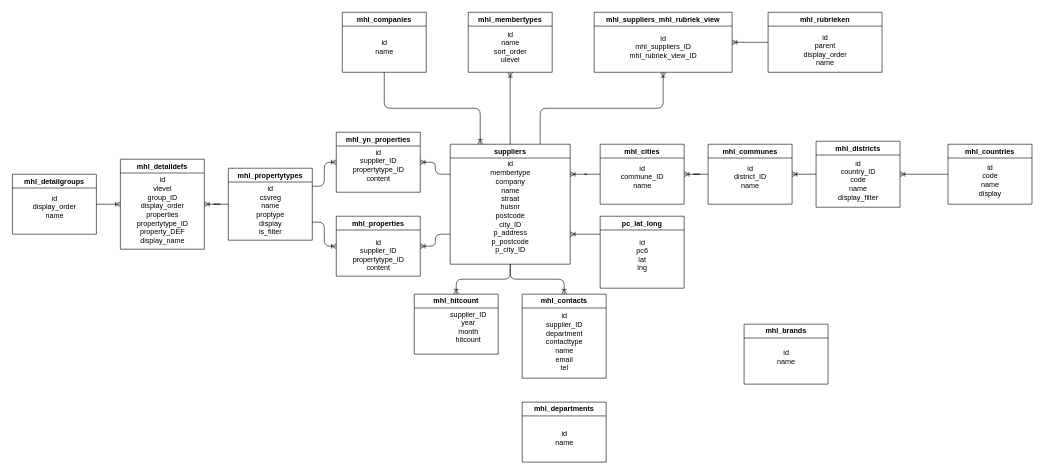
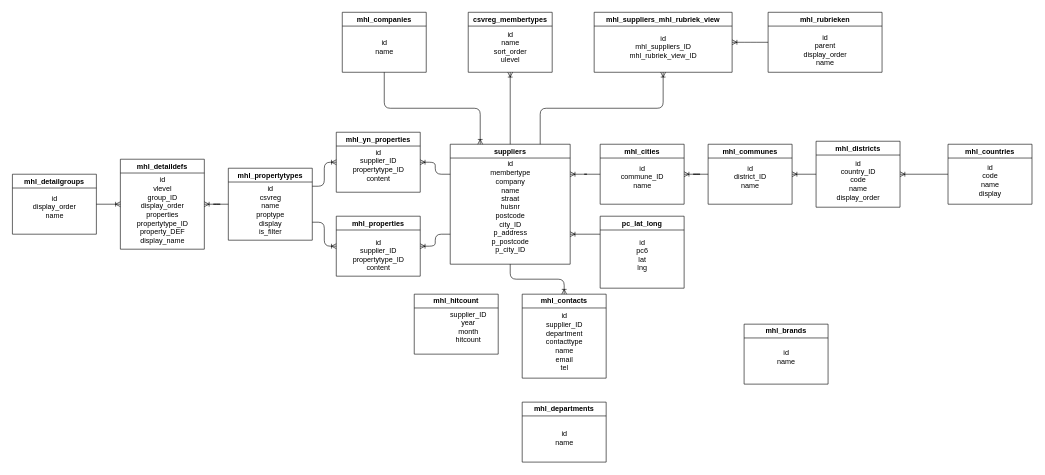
  <mxCell id="0" />
  <mxCell id="1" parent="0" />
  <mxCell id="2" value="mhl_cities" style="swimlane;whiteSpace=wrap;html=1;" vertex="1" parent="1"><mxGeometry x="1000" y="240" width="140" height="100" as="geometry" /></mxCell>
  <mxCell id="3" value="id&lt;div&gt;commune_ID&lt;/div&gt;&lt;div&gt;name&lt;/div&gt;" style="text;html=1;align=center;verticalAlign=middle;resizable=0;points=[];autosize=1;strokeColor=none;fillColor=none;" vertex="1" parent="2"><mxGeometry x="25" y="25" width="90" height="60" as="geometry" /></mxCell>
  <mxCell id="4" value="mhl_suppliers_mhl_rubriek_view" style="swimlane;whiteSpace=wrap;html=1;" vertex="1" parent="1"><mxGeometry x="990" y="20" width="230" height="100" as="geometry" /></mxCell>
  <mxCell id="5" value="id&lt;div&gt;mhl_suppliers_ID&lt;/div&gt;&lt;div&gt;mhl_rubriek_view_ID&lt;/div&gt;" style="text;html=1;align=center;verticalAlign=middle;resizable=0;points=[];autosize=1;strokeColor=none;fillColor=none;" vertex="1" parent="4"><mxGeometry x="45" y="28" width="140" height="60" as="geometry" /></mxCell>
  <mxCell id="6" value="mhl_rubrieken" style="swimlane;whiteSpace=wrap;html=1;" vertex="1" parent="1"><mxGeometry x="1280" y="20" width="190" height="100" as="geometry" /></mxCell>
  <mxCell id="7" value="id&lt;div&gt;parent&lt;/div&gt;&lt;div&gt;display_order&lt;/div&gt;&lt;div&gt;name&lt;/div&gt;" style="text;html=1;align=center;verticalAlign=middle;resizable=0;points=[];autosize=1;strokeColor=none;fillColor=none;" vertex="1" parent="6"><mxGeometry x="45" y="28" width="100" height="70" as="geometry" /></mxCell>
- <mxCell id="8" value="mhl_membertypes" style="swimlane;whiteSpace=wrap;html=1;" vertex="1" parent="1"><mxGeometry x="780" y="20" width="140" height="100" as="geometry" /></mxCell>
+ <mxCell id="8" value="csvreg_membertypes" style="swimlane;whiteSpace=wrap;html=1;" vertex="1" parent="1"><mxGeometry x="780" y="20" width="140" height="100" as="geometry" /></mxCell>
  <mxCell id="9" value="id&lt;div&gt;name&lt;/div&gt;&lt;div&gt;sort_order&lt;/div&gt;&lt;div&gt;ulevel&lt;/div&gt;" style="text;html=1;align=center;verticalAlign=middle;resizable=0;points=[];autosize=1;strokeColor=none;fillColor=none;" vertex="1" parent="8"><mxGeometry x="30" y="23" width="80" height="70" as="geometry" /></mxCell>
  <mxCell id="10" value="suppliers" style="swimlane;whiteSpace=wrap;html=1;" vertex="1" parent="1"><mxGeometry x="750" y="240" width="200" height="200" as="geometry" /></mxCell>
  <mxCell id="11" value="id&lt;div&gt;membertype&lt;/div&gt;&lt;div&gt;company&lt;/div&gt;&lt;div&gt;name&lt;/div&gt;&lt;div&gt;straat&lt;/div&gt;&lt;div&gt;huisnr&lt;/div&gt;&lt;div&gt;postcode&lt;/div&gt;&lt;div&gt;city_ID&lt;/div&gt;&lt;div&gt;p_address&lt;/div&gt;&lt;div&gt;p_postcode&lt;/div&gt;&lt;div&gt;p_city_ID&lt;/div&gt;" style="text;html=1;align=center;verticalAlign=middle;resizable=0;points=[];autosize=1;strokeColor=none;fillColor=none;" vertex="1" parent="10"><mxGeometry x="55" y="20" width="90" height="170" as="geometry" /></mxCell>
  <mxCell id="12" value="mhl_contacts" style="swimlane;whiteSpace=wrap;html=1;" vertex="1" parent="1"><mxGeometry x="870" y="490" width="140" height="140" as="geometry" /></mxCell>
  <mxCell id="13" value="id&lt;div&gt;supplier_ID&lt;/div&gt;&lt;div&gt;department&lt;/div&gt;&lt;div&gt;contacttype&lt;/div&gt;&lt;div&gt;name&lt;/div&gt;&lt;div&gt;email&lt;/div&gt;&lt;div&gt;tel&lt;/div&gt;" style="text;html=1;align=center;verticalAlign=middle;resizable=0;points=[];autosize=1;strokeColor=none;fillColor=none;" vertex="1" parent="12"><mxGeometry x="30" y="25" width="80" height="110" as="geometry" /></mxCell>
  <mxCell id="14" value="mhl_communes" style="swimlane;whiteSpace=wrap;html=1;" vertex="1" parent="1"><mxGeometry x="1180" y="240" width="140" height="100" as="geometry" /></mxCell>
  <mxCell id="15" value="id&lt;div&gt;district_ID&lt;/div&gt;&lt;div&gt;name&lt;/div&gt;" style="text;html=1;align=center;verticalAlign=middle;resizable=0;points=[];autosize=1;strokeColor=none;fillColor=none;" vertex="1" parent="14"><mxGeometry x="30" y="25" width="80" height="60" as="geometry" /></mxCell>
  <mxCell id="16" value="mhl_propertytypes" style="swimlane;whiteSpace=wrap;html=1;" vertex="1" parent="1"><mxGeometry x="380" y="280" width="140" height="120" as="geometry" /></mxCell>
  <mxCell id="17" value="id&lt;div&gt;csvreg&lt;/div&gt;&lt;div&gt;name&lt;/div&gt;&lt;div&gt;proptype&lt;/div&gt;&lt;div&gt;display&lt;/div&gt;&lt;div&gt;is_filter&lt;/div&gt;" style="text;html=1;align=center;verticalAlign=middle;resizable=0;points=[];autosize=1;strokeColor=none;fillColor=none;" vertex="1" parent="16"><mxGeometry x="35" y="20" width="70" height="100" as="geometry" /></mxCell>
  <mxCell id="18" value="mhl_detaildefs" style="swimlane;whiteSpace=wrap;html=1;" vertex="1" parent="1"><mxGeometry x="200" y="265" width="140" height="150" as="geometry" /></mxCell>
  <mxCell id="19" value="id&lt;div&gt;vlevel&lt;/div&gt;&lt;div&gt;group_ID&lt;/div&gt;&lt;div&gt;display_order&lt;/div&gt;&lt;div&gt;properties&lt;/div&gt;&lt;div&gt;propertytype_ID&lt;/div&gt;&lt;div&gt;property_DEF&lt;/div&gt;&lt;div&gt;display_name&lt;/div&gt;" style="text;html=1;align=center;verticalAlign=middle;resizable=0;points=[];autosize=1;strokeColor=none;fillColor=none;" vertex="1" parent="18"><mxGeometry x="15" y="20" width="110" height="130" as="geometry" /></mxCell>
  <mxCell id="20" value="mhl_hitcount" style="swimlane;whiteSpace=wrap;html=1;" vertex="1" parent="1"><mxGeometry x="690" y="490" width="140" height="100" as="geometry" /></mxCell>
  <mxCell id="21" value="supplier_ID&lt;div&gt;year&lt;/div&gt;&lt;div&gt;month&lt;/div&gt;&lt;div&gt;hitcount&lt;/div&gt;" style="text;html=1;align=center;verticalAlign=middle;resizable=0;points=[];autosize=1;strokeColor=none;fillColor=none;" vertex="1" parent="20"><mxGeometry x="50" y="20" width="80" height="70" as="geometry" /></mxCell>
  <mxCell id="22" value="mhl_yn_properties" style="swimlane;whiteSpace=wrap;html=1;" vertex="1" parent="1"><mxGeometry x="560" y="220" width="140" height="100" as="geometry" /></mxCell>
  <mxCell id="23" value="id&lt;div&gt;supplier_ID&lt;/div&gt;&lt;div&gt;propertytype_ID&lt;/div&gt;&lt;div&gt;content&lt;/div&gt;" style="text;html=1;align=center;verticalAlign=middle;resizable=0;points=[];autosize=1;strokeColor=none;fillColor=none;" vertex="1" parent="22"><mxGeometry x="15" y="20" width="110" height="70" as="geometry" /></mxCell>
  <mxCell id="24" value="mhl_departments" style="swimlane;whiteSpace=wrap;html=1;" vertex="1" parent="1"><mxGeometry x="870" y="670" width="140" height="100" as="geometry" /></mxCell>
  <mxCell id="25" value="id&lt;div&gt;name&lt;/div&gt;" style="text;html=1;align=center;verticalAlign=middle;resizable=0;points=[];autosize=1;strokeColor=none;fillColor=none;" vertex="1" parent="24"><mxGeometry x="45" y="40" width="50" height="40" as="geometry" /></mxCell>
  <mxCell id="26" value="mhl_districts" style="swimlane;whiteSpace=wrap;html=1;" vertex="1" parent="1"><mxGeometry x="1360" y="235" width="140" height="110" as="geometry" /></mxCell>
- <mxCell id="27" value="id&lt;div&gt;country_ID&lt;/div&gt;&lt;div&gt;code&lt;/div&gt;&lt;div&gt;name&lt;/div&gt;&lt;div&gt;display_filter&lt;/div&gt;" style="text;html=1;align=center;verticalAlign=middle;resizable=0;points=[];autosize=1;strokeColor=none;fillColor=none;" vertex="1" parent="26"><mxGeometry x="20" y="20" width="100" height="90" as="geometry" /></mxCell>
+ <mxCell id="27" value="id&lt;div&gt;country_ID&lt;/div&gt;&lt;div&gt;code&lt;/div&gt;&lt;div&gt;name&lt;/div&gt;&lt;div&gt;display_order&lt;/div&gt;" style="text;html=1;align=center;verticalAlign=middle;resizable=0;points=[];autosize=1;strokeColor=none;fillColor=none;" vertex="1" parent="26"><mxGeometry x="20" y="20" width="100" height="90" as="geometry" /></mxCell>
  <mxCell id="28" value="mhl_countries" style="swimlane;whiteSpace=wrap;html=1;" vertex="1" parent="1"><mxGeometry x="1580" y="240" width="140" height="100" as="geometry" /></mxCell>
  <mxCell id="29" value="id&lt;div&gt;code&lt;div&gt;name&lt;/div&gt;&lt;/div&gt;&lt;div&gt;display&lt;/div&gt;" style="text;html=1;align=center;verticalAlign=middle;resizable=0;points=[];autosize=1;strokeColor=none;fillColor=none;" vertex="1" parent="28"><mxGeometry x="40" y="25" width="60" height="70" as="geometry" /></mxCell>
  <mxCell id="30" value="mhl_properties" style="swimlane;whiteSpace=wrap;html=1;" vertex="1" parent="1"><mxGeometry x="560" y="360" width="140" height="100" as="geometry" /></mxCell>
  <mxCell id="31" value="id&lt;div&gt;supplier_ID&lt;/div&gt;&lt;div&gt;propertytype_ID&lt;/div&gt;&lt;div&gt;content&lt;/div&gt;" style="text;html=1;align=center;verticalAlign=middle;resizable=0;points=[];autosize=1;strokeColor=none;fillColor=none;" vertex="1" parent="30"><mxGeometry x="15" y="30" width="110" height="70" as="geometry" /></mxCell>
  <mxCell id="32" value="mhl_detailgroups" style="swimlane;whiteSpace=wrap;html=1;" vertex="1" parent="1"><mxGeometry x="20" y="290" width="140" height="100" as="geometry" /></mxCell>
  <mxCell id="33" value="id&lt;div&gt;display_order&lt;div&gt;name&lt;/div&gt;&lt;/div&gt;" style="text;html=1;align=center;verticalAlign=middle;resizable=0;points=[];autosize=1;strokeColor=none;fillColor=none;" vertex="1" parent="32"><mxGeometry x="20" y="25" width="100" height="60" as="geometry" /></mxCell>
  <mxCell id="34" value="mhl_companies" style="swimlane;whiteSpace=wrap;html=1;" vertex="1" parent="1"><mxGeometry x="570" y="20" width="140" height="100" as="geometry" /></mxCell>
  <mxCell id="35" value="id&lt;div&gt;name&lt;/div&gt;" style="text;html=1;align=center;verticalAlign=middle;resizable=0;points=[];autosize=1;strokeColor=none;fillColor=none;" vertex="1" parent="34"><mxGeometry x="45" y="38" width="50" height="40" as="geometry" /></mxCell>
  <mxCell id="36" value="pc_lat_long" style="swimlane;whiteSpace=wrap;html=1;" vertex="1" parent="1"><mxGeometry x="1000" y="360" width="140" height="120" as="geometry" /></mxCell>
  <mxCell id="37" value="id&lt;div&gt;pc6&lt;/div&gt;&lt;div&gt;lat&lt;/div&gt;&lt;div&gt;lng&lt;/div&gt;" style="text;html=1;align=center;verticalAlign=middle;resizable=0;points=[];autosize=1;strokeColor=none;fillColor=none;" vertex="1" parent="36"><mxGeometry x="50" y="30" width="40" height="70" as="geometry" /></mxCell>
  <mxCell id="38" value="mhl_brands" style="swimlane;whiteSpace=wrap;html=1;" vertex="1" parent="1"><mxGeometry x="1240" y="540" width="140" height="100" as="geometry" /></mxCell>
  <mxCell id="39" value="id&lt;div&gt;name&lt;/div&gt;" style="text;html=1;align=center;verticalAlign=middle;resizable=0;points=[];autosize=1;strokeColor=none;fillColor=none;" vertex="1" parent="38"><mxGeometry x="45" y="35" width="50" height="40" as="geometry" /></mxCell>
  <mxCell id="40" value="" style="fontSize=12;html=1;endArrow=ERoneToMany;entryX=1;entryY=0.5;entryDx=0;entryDy=0;exitX=0;exitY=0.5;exitDx=0;exitDy=0;" edge="1" parent="1" source="28" target="26"><mxGeometry width="100" height="100" relative="1" as="geometry"><mxPoint x="830" y="490" as="sourcePoint" /><mxPoint x="1360" y="380" as="targetPoint" /></mxGeometry></mxCell>
  <mxCell id="41" value="" style="fontSize=12;html=1;endArrow=ERoneToMany;exitX=0;exitY=0.5;exitDx=0;exitDy=0;entryX=1;entryY=0.5;entryDx=0;entryDy=0;" edge="1" parent="1" source="26" target="14"><mxGeometry width="100" height="100" relative="1" as="geometry"><mxPoint x="830" y="490" as="sourcePoint" /><mxPoint x="930" y="390" as="targetPoint" /></mxGeometry></mxCell>
  <mxCell id="42" value="" style="edgeStyle=entityRelationEdgeStyle;fontSize=12;html=1;endArrow=ERoneToMany;entryX=1;entryY=0.25;entryDx=0;entryDy=0;exitX=0;exitY=0.5;exitDx=0;exitDy=0;" edge="1" parent="1" source="2" target="10"><mxGeometry width="100" height="100" relative="1" as="geometry"><mxPoint x="830" y="490" as="sourcePoint" /><mxPoint x="930" y="390" as="targetPoint" /></mxGeometry></mxCell>
  <mxCell id="43" value="" style="edgeStyle=entityRelationEdgeStyle;fontSize=12;html=1;endArrow=ERoneToMany;exitX=0;exitY=0.5;exitDx=0;exitDy=0;entryX=1;entryY=0.5;entryDx=0;entryDy=0;" edge="1" parent="1" source="14" target="2"><mxGeometry width="100" height="100" relative="1" as="geometry"><mxPoint x="830" y="490" as="sourcePoint" /><mxPoint x="930" y="390" as="targetPoint" /></mxGeometry></mxCell>
- <mxCell id="44" value="" style="edgeStyle=orthogonalEdgeStyle;fontSize=12;html=1;endArrow=ERoneToMany;exitX=0.5;exitY=1;exitDx=0;exitDy=0;entryX=0.5;entryY=0;entryDx=0;entryDy=0;" edge="1" parent="1" source="10" target="20"><mxGeometry width="100" height="100" relative="1" as="geometry"><mxPoint x="520" y="640" as="sourcePoint" /><mxPoint x="620" y="540" as="targetPoint" /></mxGeometry></mxCell>
  <mxCell id="45" value="" style="edgeStyle=orthogonalEdgeStyle;fontSize=12;html=1;endArrow=ERoneToMany;exitX=0.5;exitY=1;exitDx=0;exitDy=0;entryX=0.5;entryY=0;entryDx=0;entryDy=0;" edge="1" parent="1" source="10" target="12"><mxGeometry width="100" height="100" relative="1" as="geometry"><mxPoint x="1200" y="640" as="sourcePoint" /><mxPoint x="1300" y="540" as="targetPoint" /></mxGeometry></mxCell>
  <mxCell id="46" value="" style="edgeStyle=orthogonalEdgeStyle;fontSize=12;html=1;endArrow=ERoneToMany;exitX=0;exitY=0.75;exitDx=0;exitDy=0;entryX=1;entryY=0.5;entryDx=0;entryDy=0;" edge="1" parent="1" source="10" target="30"><mxGeometry width="100" height="100" relative="1" as="geometry"><mxPoint x="830" y="490" as="sourcePoint" /><mxPoint x="930" y="390" as="targetPoint" /></mxGeometry></mxCell>
  <mxCell id="47" value="" style="edgeStyle=orthogonalEdgeStyle;fontSize=12;html=1;endArrow=ERoneToMany;exitX=0;exitY=0.25;exitDx=0;exitDy=0;entryX=1;entryY=0.5;entryDx=0;entryDy=0;" edge="1" parent="1" source="10" target="22"><mxGeometry width="100" height="100" relative="1" as="geometry"><mxPoint x="830" y="490" as="sourcePoint" /><mxPoint x="930" y="390" as="targetPoint" /></mxGeometry></mxCell>
  <mxCell id="48" value="" style="edgeStyle=orthogonalEdgeStyle;fontSize=12;html=1;endArrow=ERoneToMany;exitX=1;exitY=0.75;exitDx=0;exitDy=0;entryX=0;entryY=0.5;entryDx=0;entryDy=0;" edge="1" parent="1" source="16" target="30"><mxGeometry width="100" height="100" relative="1" as="geometry"><mxPoint x="290" y="560" as="sourcePoint" /><mxPoint y="550" as="targetPoint" x="470" /></mxGeometry></mxCell>
  <mxCell id="49" value="" style="edgeStyle=entityRelationEdgeStyle;fontSize=12;html=1;endArrow=ERoneToMany;exitX=0;exitY=0.5;exitDx=0;exitDy=0;entryX=1;entryY=0.5;entryDx=0;entryDy=0;" edge="1" parent="1" source="16" target="18"><mxGeometry width="100" height="100" relative="1" as="geometry"><mxPoint x="180" y="580" as="sourcePoint" /><mxPoint x="280" y="480" as="targetPoint" /></mxGeometry></mxCell>
  <mxCell id="50" value="" style="fontSize=12;html=1;endArrow=ERoneToMany;entryX=0;entryY=0.5;entryDx=0;entryDy=0;exitX=1;exitY=0.5;exitDx=0;exitDy=0;" edge="1" parent="1" source="32" target="18"><mxGeometry width="100" height="100" relative="1" as="geometry"><mxPoint x="150" y="430" as="sourcePoint" /><mxPoint x="90" y="540" as="targetPoint" /></mxGeometry></mxCell>
  <mxCell id="51" value="" style="edgeStyle=orthogonalEdgeStyle;fontSize=12;html=1;endArrow=ERoneToMany;entryX=0.25;entryY=0;entryDx=0;entryDy=0;exitX=0.5;exitY=1;exitDx=0;exitDy=0;" edge="1" parent="1" source="34" target="10"><mxGeometry width="100" height="100" relative="1" as="geometry"><mxPoint x="360" y="140" as="sourcePoint" /><mxPoint x="460" y="40" as="targetPoint" /></mxGeometry></mxCell>
  <mxCell id="52" value="" style="fontSize=12;html=1;endArrow=ERoneToMany;exitX=0.5;exitY=0;exitDx=0;exitDy=0;entryX=0.5;entryY=1;entryDx=0;entryDy=0;" edge="1" parent="1" source="10" target="8"><mxGeometry width="100" height="100" relative="1" as="geometry"><mxPoint x="930" y="160" as="sourcePoint" /><mxPoint x="850" y="170" as="targetPoint" /></mxGeometry></mxCell>
  <mxCell id="53" value="" style="edgeStyle=orthogonalEdgeStyle;fontSize=12;html=1;endArrow=ERoneToMany;exitX=0.75;exitY=0;exitDx=0;exitDy=0;entryX=0.5;entryY=1;entryDx=0;entryDy=0;" edge="1" parent="1" source="10" target="4"><mxGeometry width="100" height="100" relative="1" as="geometry"><mxPoint x="980" y="235" as="sourcePoint" /><mxPoint x="1080" y="135" as="targetPoint" /></mxGeometry></mxCell>
  <mxCell id="54" value="" style="edgeStyle=entityRelationEdgeStyle;fontSize=12;html=1;endArrow=ERoneToMany;exitX=0;exitY=0.5;exitDx=0;exitDy=0;entryX=1;entryY=0.5;entryDx=0;entryDy=0;" edge="1" parent="1" source="6" target="4"><mxGeometry width="100" height="100" relative="1" as="geometry"><mxPoint x="1300" y="160" as="sourcePoint" /><mxPoint x="1270" y="110" as="targetPoint" /></mxGeometry></mxCell>
  <mxCell id="55" value="" style="edgeStyle=orthogonalEdgeStyle;fontSize=12;html=1;endArrow=ERoneToMany;entryX=0;entryY=0.5;entryDx=0;entryDy=0;exitX=1;exitY=0.25;exitDx=0;exitDy=0;" edge="1" parent="1" source="16" target="22"><mxGeometry width="100" height="100" relative="1" as="geometry"><mxPoint x="490" y="200" as="sourcePoint" /><mxPoint x="519.5" y="250" as="targetPoint" /></mxGeometry></mxCell>
  <mxCell id="56" value="" style="fontSize=12;html=1;endArrow=ERoneToMany;exitX=0;exitY=0.25;exitDx=0;exitDy=0;" edge="1" parent="1" source="36"><mxGeometry width="100" height="100" relative="1" as="geometry"><mxPoint x="1325" y="500" as="sourcePoint" /><mxPoint x="950" y="390" as="targetPoint" /><Array as="points" /></mxGeometry></mxCell>
